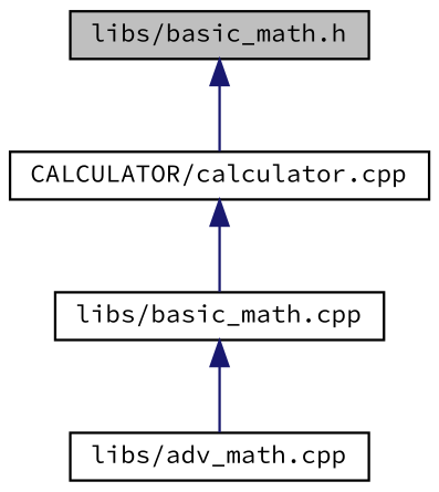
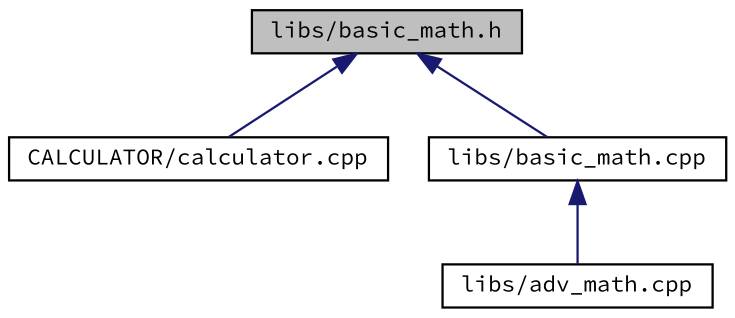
  digraph {
    fontname="Source Code Pro"
    node [color=black fillcolor=white fontname="Source Code Pro" fontsize=10 shape=record style=filled]
    edge [color=midnightblue dir=back fontname="Source Code Pro" fontsize=10 labelfontname=Helvetica labelfontsize=10 style=solid]
    n1 [fillcolor=grey75 fontcolor=black height=0.2 label="libs/basic_math.h" width=0.4]
    n2 [height=0.2 label="CALCULATOR/calculator.cpp" width=0.4]
    n3 [height=0.2 label="libs/basic_math.cpp" width=0.4]
    n4 [height=0.2 label="libs/adv_math.cpp" width=0.4]
    n1 -> n2
-   n2 -> n3
+   n1 -> n3
    n3 -> n4
  }
